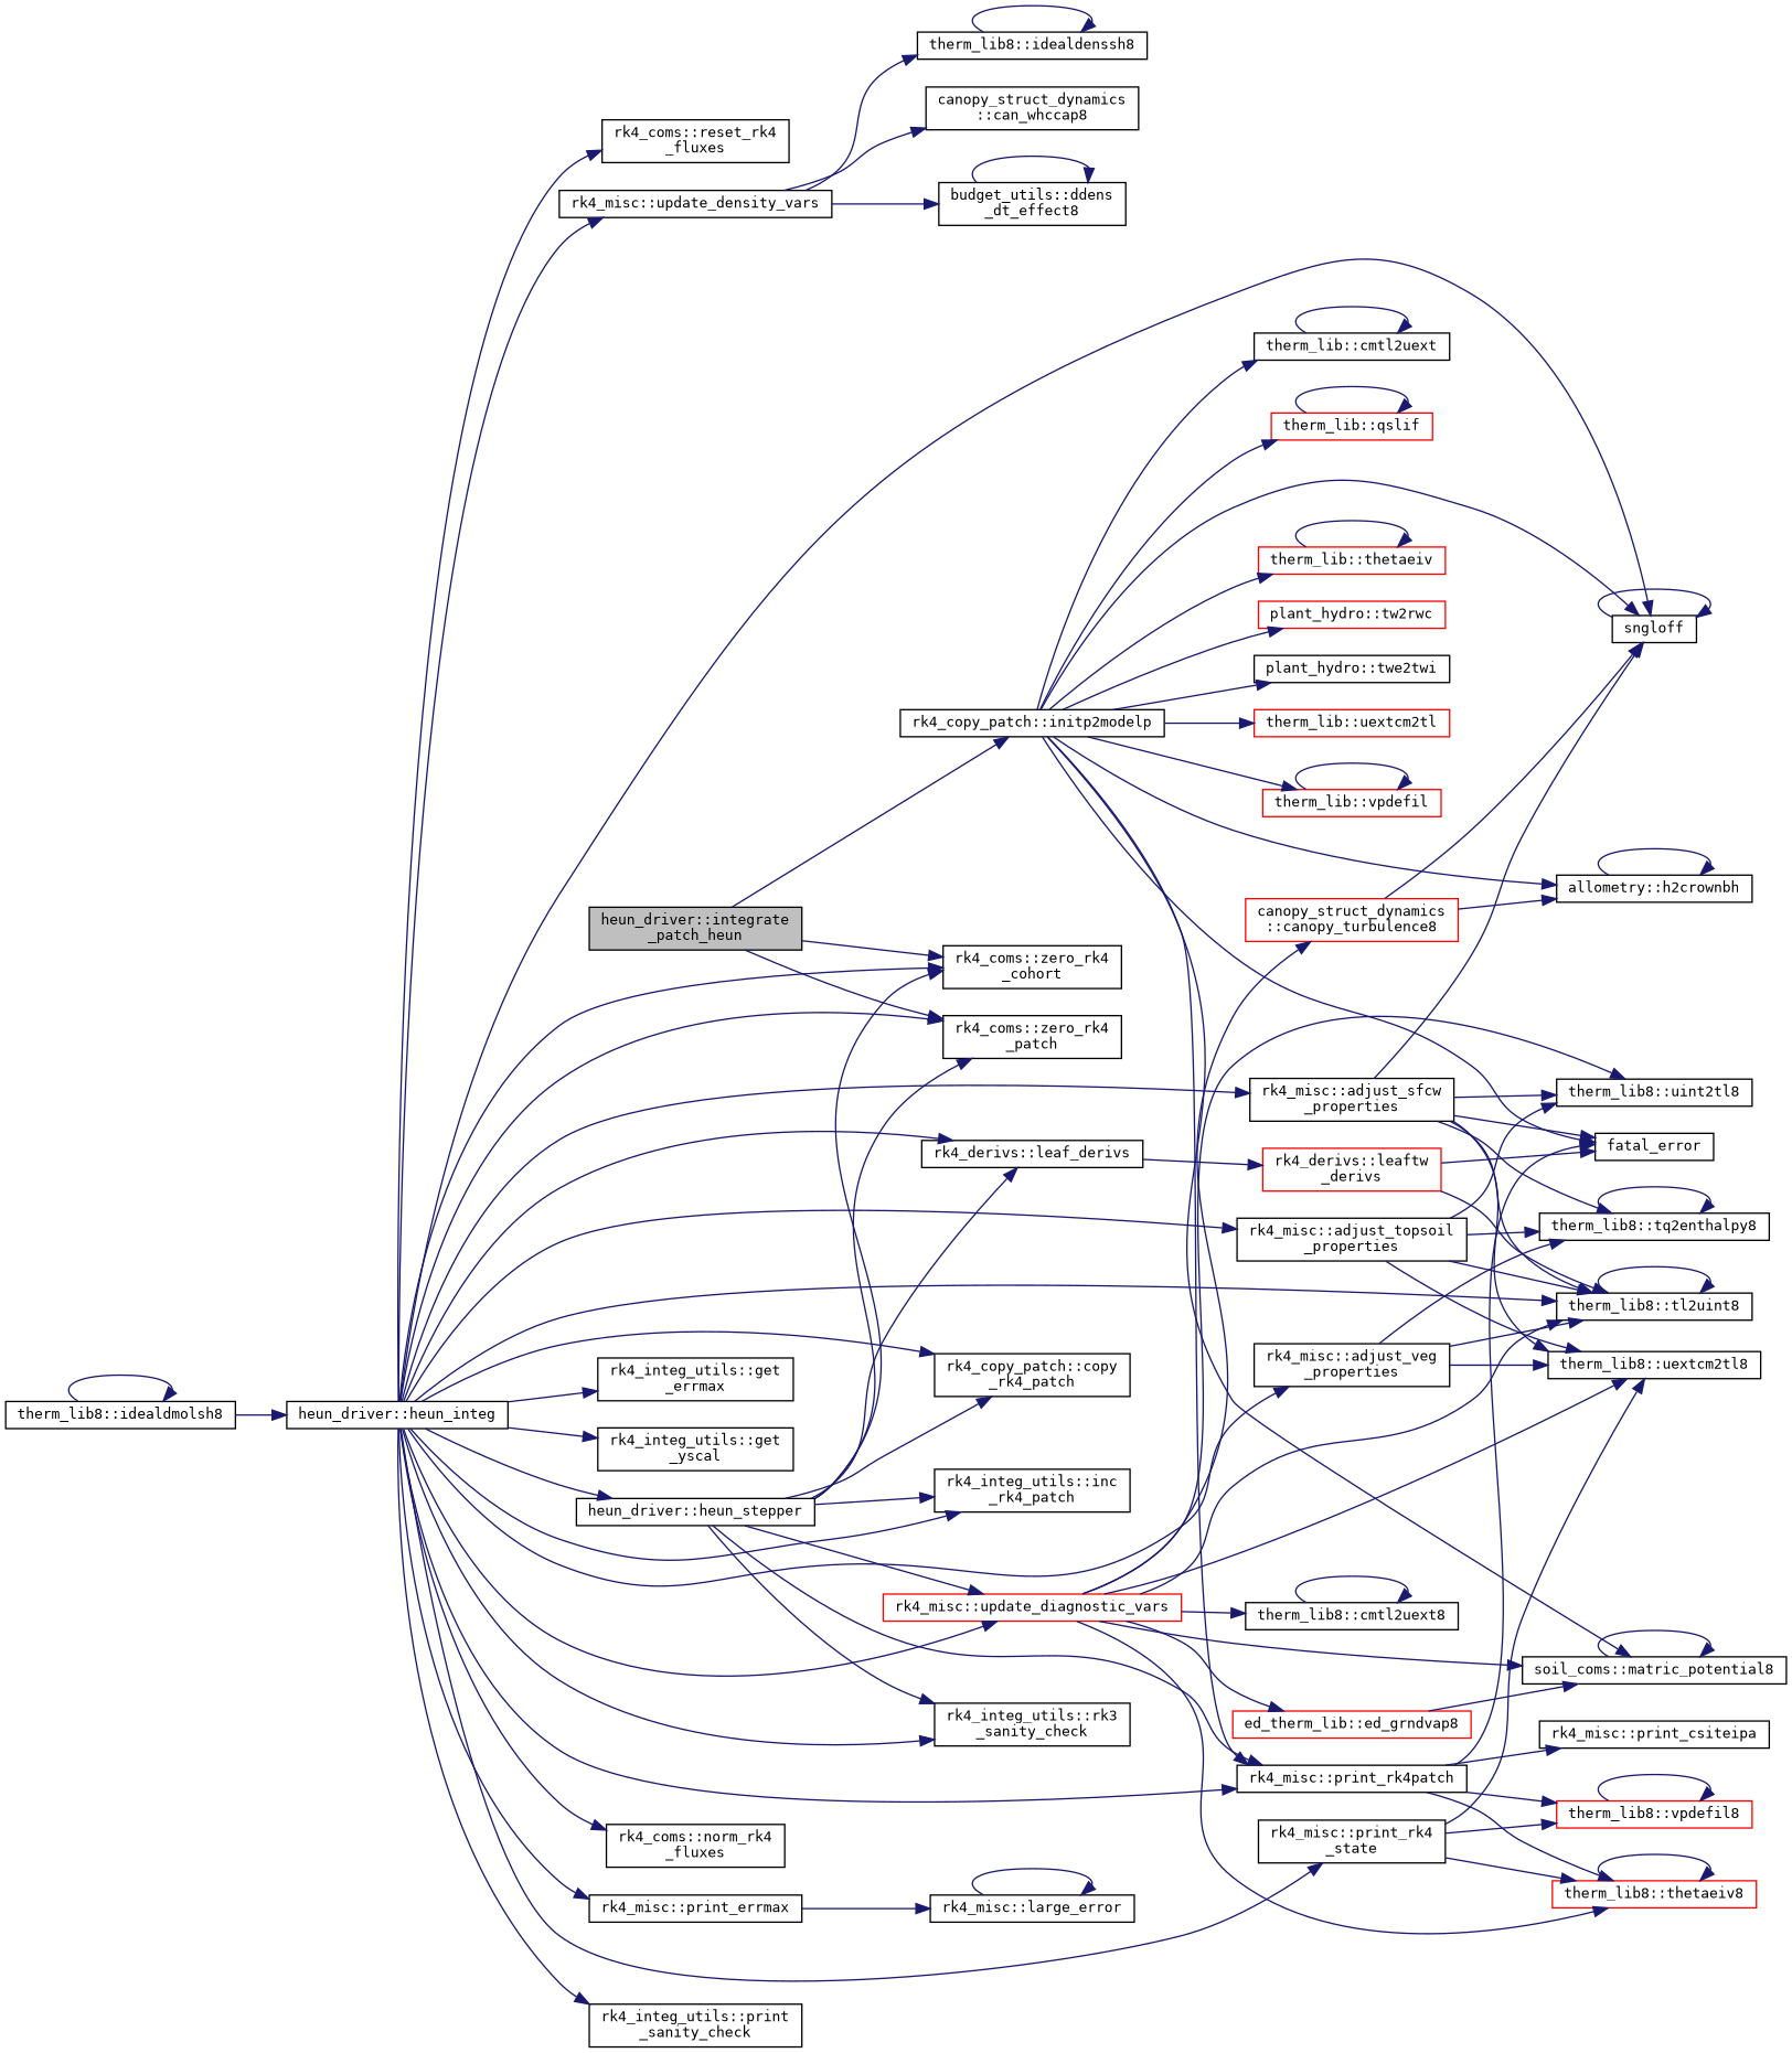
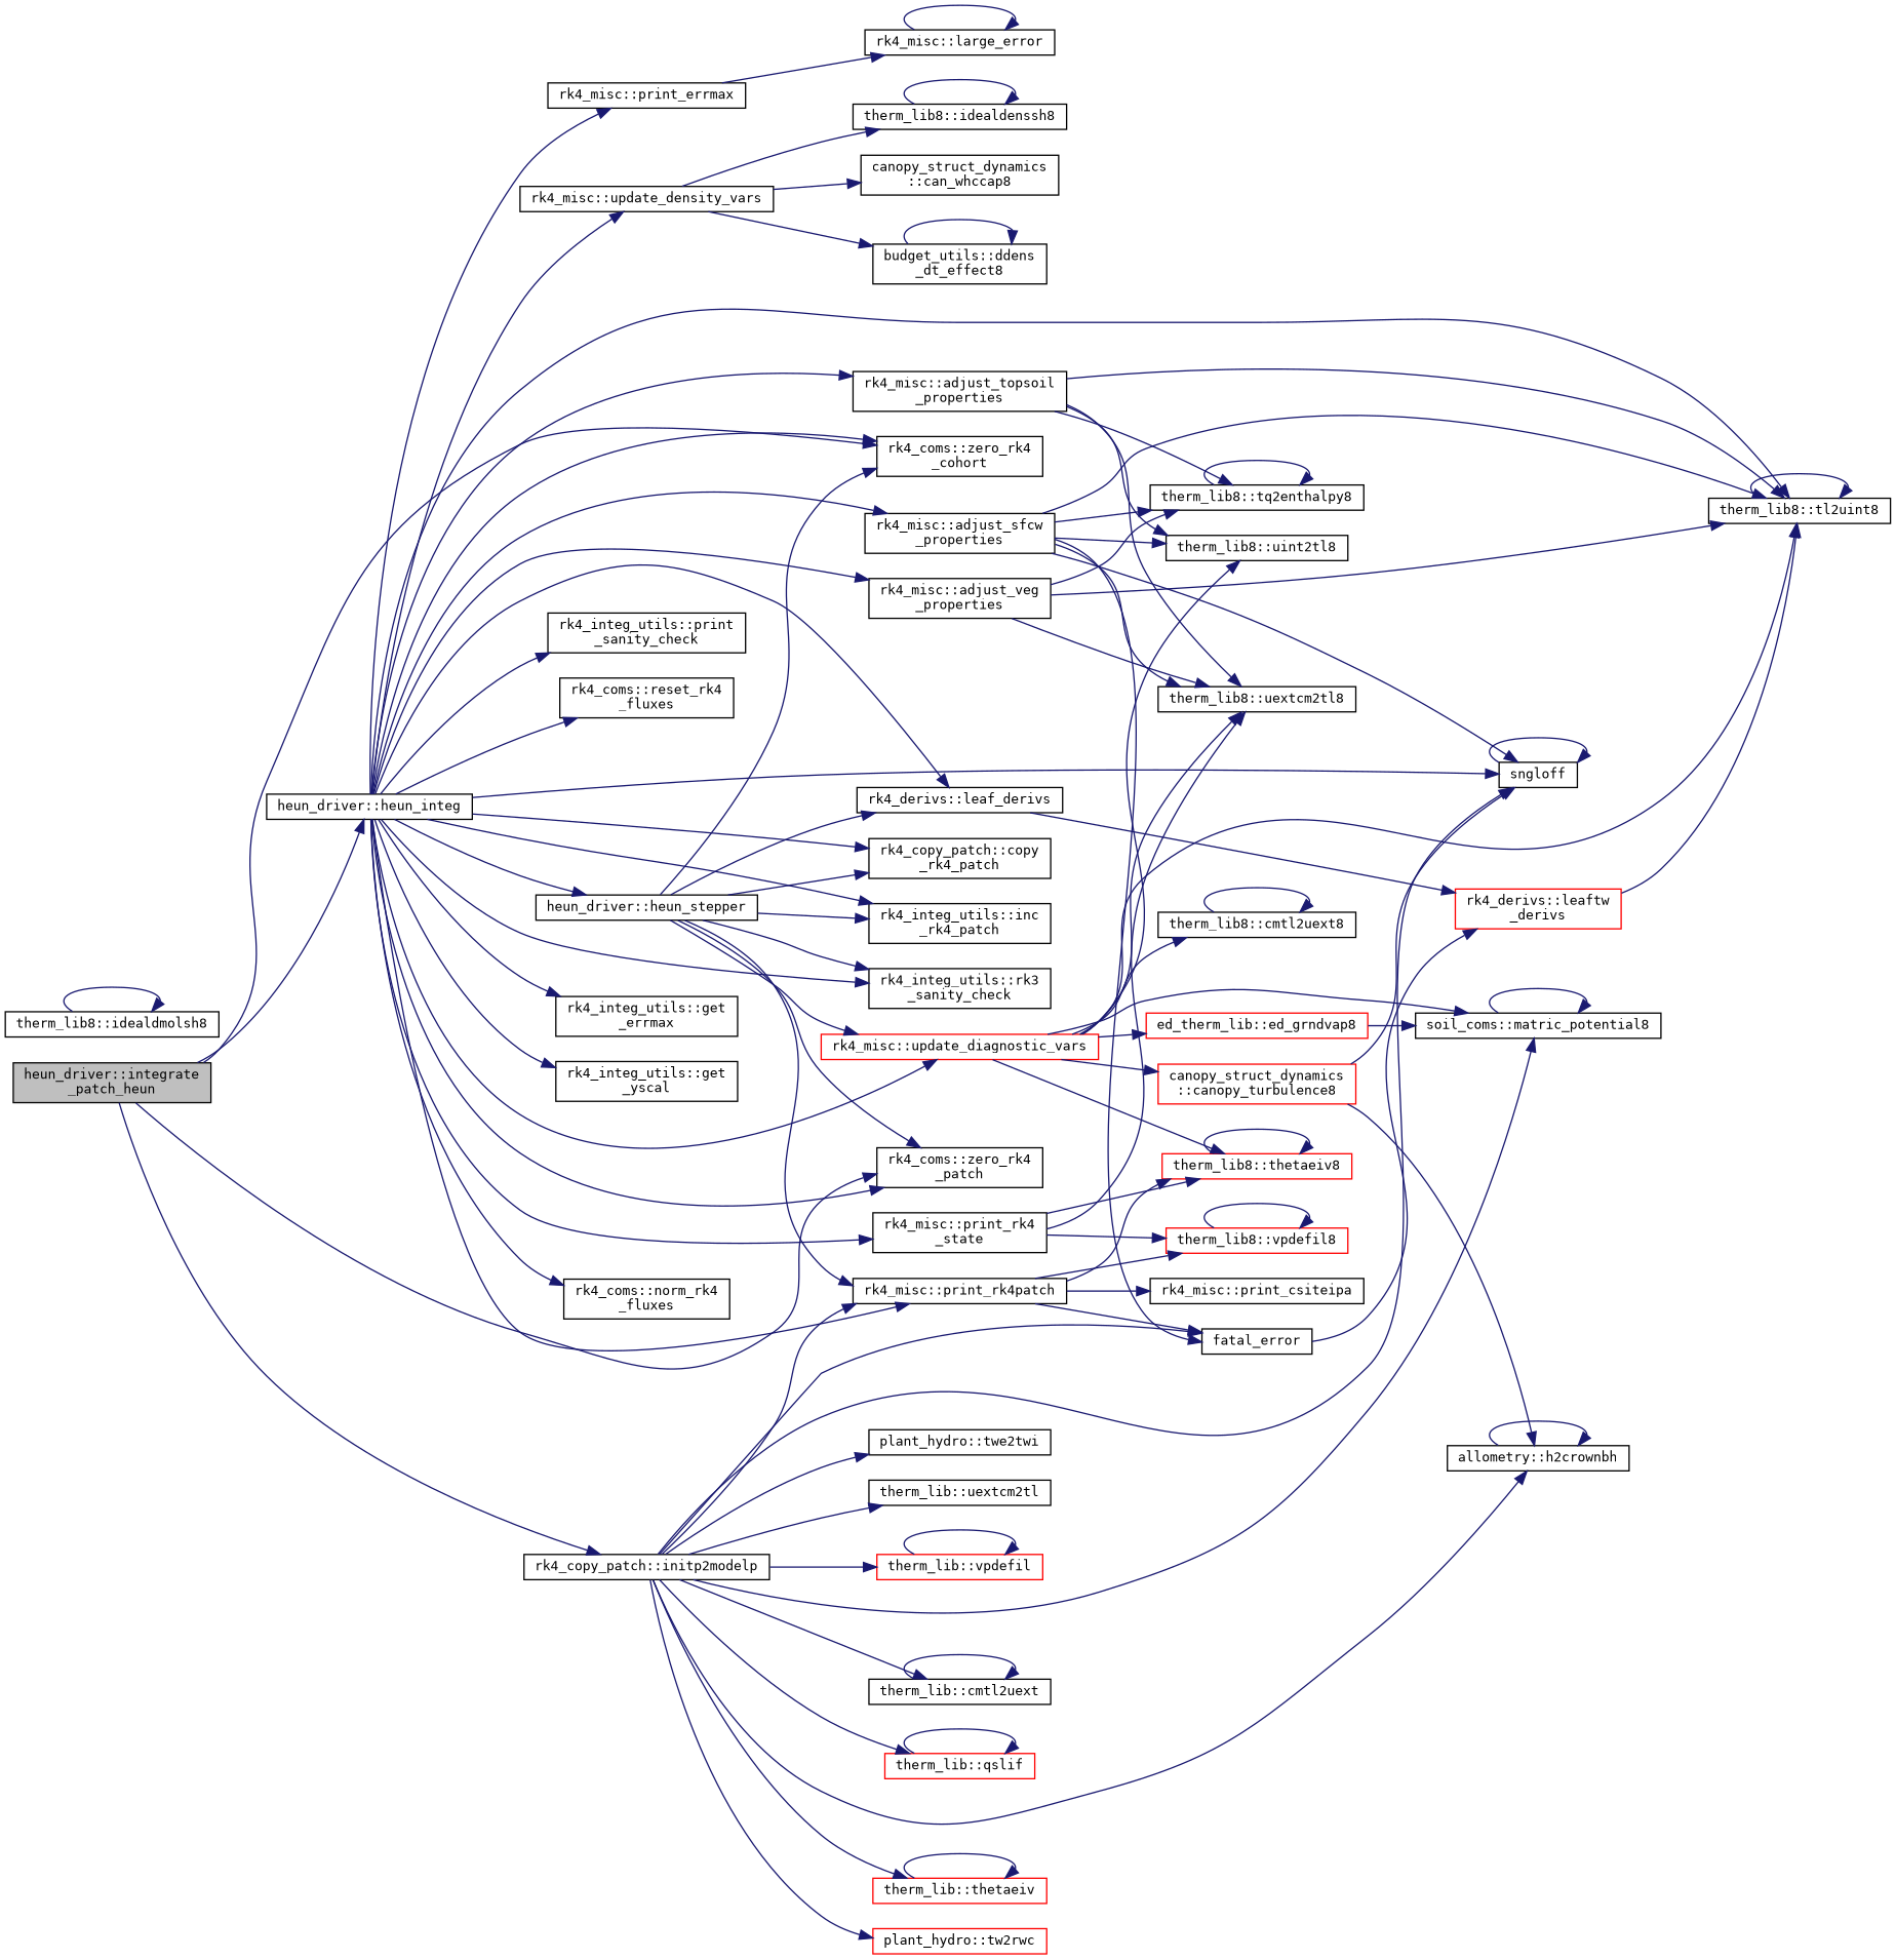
  digraph {
    fontname="DejaVu Sans Mono"
    rankdir=LR
    node [color=black fillcolor=white fontname="DejaVu Sans Mono" fontsize=10 shape=record style=filled]
    edge [color=midnightblue fontname="DejaVu Sans Mono" fontsize=10 labelfontname=Helvetica labelfontsize=10 style=solid]
    n1 [fillcolor=grey75 fontcolor=black height=0.2 label="heun_driver::integrate\l_patch_heun" width=0.4]
    n2 [height=0.2 label="heun_driver::heun_integ" width=0.4]
    n3 [height=0.2 label="rk4_coms::zero_rk4\l_cohort" width=0.4]
    n4 [height=0.2 label="rk4_coms::zero_rk4\l_patch" width=0.4]
    n5 [height=0.2 label="rk4_copy_patch::initp2modelp" width=0.4]
    n6 [height=0.2 label="rk4_misc::adjust_sfcw\l_properties" width=0.4]
    n7 [height=0.2 label=sngloff width=0.4]
    n8 [height=0.2 label="therm_lib8::tl2uint8" width=0.4]
    n9 [height=0.2 label="rk4_misc::adjust_topsoil\l_properties" width=0.4]
    n10 [height=0.2 label="rk4_misc::adjust_veg\l_properties" width=0.4]
    n11 [height=0.2 label="rk4_copy_patch::copy\l_rk4_patch" width=0.4]
    n12 [height=0.2 label="rk4_integ_utils::get\l_errmax" width=0.4]
    n13 [height=0.2 label="rk4_integ_utils::get\l_yscal" width=0.4]
    n14 [height=0.2 label="heun_driver::heun_stepper" width=0.4]
    n15 [height=0.2 label="rk4_integ_utils::inc\l_rk4_patch" width=0.4]
    n16 [height=0.2 label="rk4_derivs::leaf_derivs" width=0.4]
    n17 [height=0.2 label="rk4_misc::print_rk4patch" width=0.4]
    n18 [height=0.2 label="rk4_integ_utils::rk3\l_sanity_check" width=0.4]
    n19 [color=red height=0.2 label="rk4_misc::update_diagnostic_vars" width=0.4]
    n20 [height=0.2 label="rk4_coms::norm_rk4\l_fluxes" width=0.4]
    n21 [height=0.2 label="rk4_misc::print_errmax" width=0.4]
    n22 [height=0.2 label="rk4_misc::print_rk4\l_state" width=0.4]
    n23 [height=0.2 label="rk4_integ_utils::print\l_sanity_check" width=0.4]
    n24 [height=0.2 label="rk4_coms::reset_rk4\l_fluxes" width=0.4]
    n25 [height=0.2 label="rk4_misc::update_density_vars" width=0.4]
    n26 [height=0.2 label=fatal_error width=0.4]
    n27 [height=0.2 label="soil_coms::matric_potential8" width=0.4]
    n28 [height=0.2 label="allometry::h2crownbh" width=0.4]
    n29 [height=0.2 label="therm_lib::cmtl2uext" width=0.4]
    n30 [color=red height=0.2 label="therm_lib::qslif" width=0.4]
    n31 [color=red height=0.2 label="therm_lib::thetaeiv" width=0.4]
    n32 [color=red height=0.2 label="plant_hydro::tw2rwc" width=0.4]
    n33 [height=0.2 label="plant_hydro::twe2twi" width=0.4]
-   n34 [color=red height=0.2 label="therm_lib::uextcm2tl" width=0.4]
+   n34 [height=0.2 label="therm_lib::uextcm2tl" width=0.4]
    n35 [color=red height=0.2 label="therm_lib::vpdefil" width=0.4]
    n36 [height=0.2 label="therm_lib8::tq2enthalpy8" width=0.4]
    n37 [height=0.2 label="therm_lib8::uextcm2tl8" width=0.4]
    n38 [height=0.2 label="therm_lib8::uint2tl8" width=0.4]
    n39 [color=red height=0.2 label="rk4_derivs::leaftw\l_derivs" width=0.4]
    n40 [height=0.2 label="rk4_misc::print_csiteipa" width=0.4]
    n41 [color=red height=0.2 label="therm_lib8::thetaeiv8" width=0.4]
    n42 [color=red height=0.2 label="therm_lib8::vpdefil8" width=0.4]
    n43 [color=red height=0.2 label="canopy_struct_dynamics\l::canopy_turbulence8" width=0.4]
    n44 [height=0.2 label="therm_lib8::cmtl2uext8" width=0.4]
    n45 [color=red height=0.2 label="ed_therm_lib::ed_grndvap8" width=0.4]
    n46 [height=0.2 label="rk4_misc::large_error" width=0.4]
    n47 [height=0.2 label="canopy_struct_dynamics\l::can_whccap8" width=0.4]
    n48 [height=0.2 label="budget_utils::ddens\l_dt_effect8" width=0.4]
    n49 [height=0.2 label="therm_lib8::idealdenssh8" width=0.4]
    n50 [height=0.2 label="therm_lib8::idealdmolsh8" width=0.4]
-   n50 -> n2
+   n1 -> n2
    n1 -> n3
    n1 -> n4
    n1 -> n5
    n2 -> n3
    n2 -> n4
    n2 -> n6
    n2 -> n7
    n2 -> n8
    n2 -> n9
    n2 -> n10
    n2 -> n11
    n2 -> n12
    n2 -> n13
    n2 -> n14
    n2 -> n15
    n2 -> n16
    n2 -> n17
    n2 -> n18
    n2 -> n19
    n2 -> n20
    n2 -> n21
    n2 -> n22
    n2 -> n23
    n2 -> n24
    n2 -> n25
    n5 -> n7
    n5 -> n17
    n5 -> n26
    n5 -> n27
    n5 -> n28
    n5 -> n29
    n5 -> n30
    n5 -> n31
    n5 -> n32
    n5 -> n33
    n5 -> n34
    n5 -> n35
    n6 -> n7
    n6 -> n8
    n6 -> n26
    n6 -> n36
    n6 -> n37
    n6 -> n38
    n7 -> n7
    n8 -> n8
    n9 -> n8
    n9 -> n36
    n9 -> n37
    n9 -> n38
    n10 -> n8
    n10 -> n36
    n10 -> n37
    n14 -> n3
    n14 -> n4
    n14 -> n11
    n14 -> n15
    n14 -> n16
    n14 -> n17
    n14 -> n18
    n14 -> n19
    n16 -> n39
    n17 -> n26
    n17 -> n40
    n17 -> n41
    n17 -> n42
    n19 -> n8
    n19 -> n27
    n19 -> n37
    n19 -> n38
    n19 -> n41
    n19 -> n43
    n19 -> n44
    n19 -> n45
    n21 -> n46
    n22 -> n37
    n22 -> n41
    n22 -> n42
    n25 -> n47
    n25 -> n48
    n25 -> n49
    n27 -> n27
    n28 -> n28
    n29 -> n29
    n30 -> n30
    n31 -> n31
    n35 -> n35
    n36 -> n36
    n39 -> n8
-   n39 -> n26
+   n26 -> n39
    n41 -> n41
    n42 -> n42
    n43 -> n7
    n43 -> n28
    n44 -> n44
    n45 -> n27
    n46 -> n46
    n48 -> n48
    n49 -> n49
    n50 -> n50
  }
